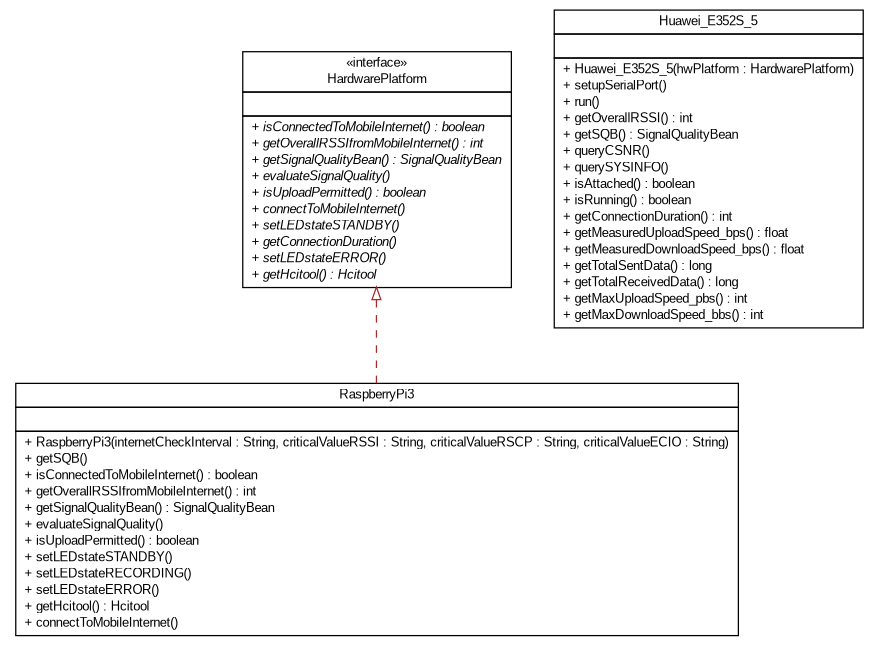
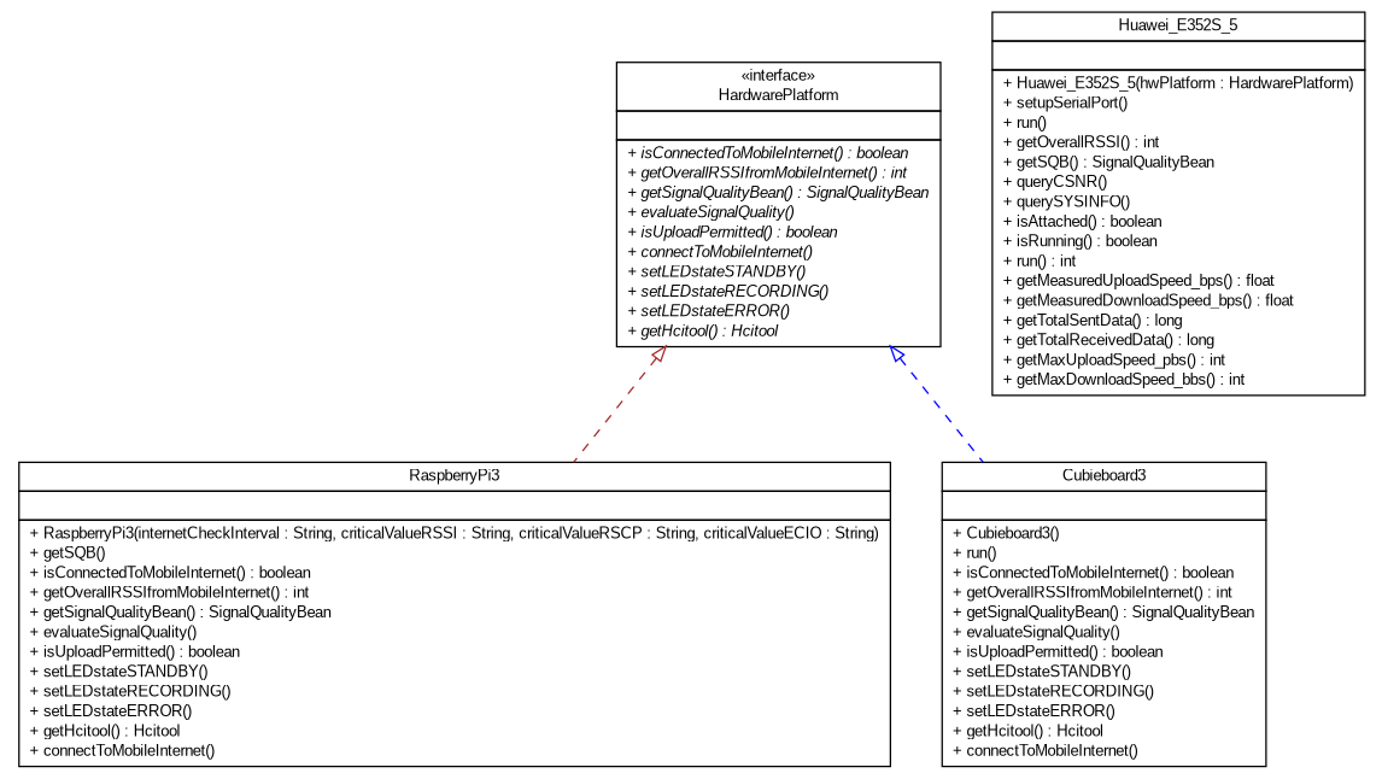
  digraph {
    nodesep=0.25
    ranksep=0.5
    node [fontcolor=black fontname=arial fontsize=10.0 shape=plaintext]
    edge [arrowtail=empty dir=back fontname=arial fontsize=10 headport=p labelfontname=arial labelfontsize=10 style=dashed tailport=p]
    n1 [label=<<table title="de.fhg.fit.biomos.sensorplatform.system.RaspberryPi3" border="0" cellborder="1" cellspacing="0" cellpadding="2" port="p" href="./RaspberryPi3.html"> 		<tr><td><table border="0" cellspacing="0" cellpadding="1"> <tr><td align="center" balign="center"> RaspberryPi3 </td></tr> 		</table></td></tr> 		<tr><td><table border="0" cellspacing="0" cellpadding="1"> <tr><td align="left" balign="left">  </td></tr> 		</table></td></tr> 		<tr><td><table border="0" cellspacing="0" cellpadding="1"> <tr><td align="left" balign="left"> + RaspberryPi3(internetCheckInterval : String, criticalValueRSSI : String, criticalValueRSCP : String, criticalValueECIO : String) </td></tr> <tr><td align="left" balign="left"> + getSQB() </td></tr> <tr><td align="left" balign="left"> + isConnectedToMobileInternet() : boolean </td></tr> <tr><td align="left" balign="left"> + getOverallRSSIfromMobileInternet() : int </td></tr> <tr><td align="left" balign="left"> + getSignalQualityBean() : SignalQualityBean </td></tr> <tr><td align="left" balign="left"> + evaluateSignalQuality() </td></tr> <tr><td align="left" balign="left"> + isUploadPermitted() : boolean </td></tr> <tr><td align="left" balign="left"> + setLEDstateSTANDBY() </td></tr> <tr><td align="left" balign="left"> + setLEDstateRECORDING() </td></tr> <tr><td align="left" balign="left"> + setLEDstateERROR() </td></tr> <tr><td align="left" balign="left"> + getHcitool() : Hcitool </td></tr> <tr><td align="left" balign="left"> + connectToMobileInternet() </td></tr> 		</table></td></tr> 		</table>>]
-   n2 [label=<<table title="de.fhg.fit.biomos.sensorplatform.system.Huawei_E352S_5" border="0" cellborder="1" cellspacing="0" cellpadding="2" port="p" href="./Huawei_E352S_5.html"> 		<tr><td><table border="0" cellspacing="0" cellpadding="1"> <tr><td align="center" balign="center"> Huawei_E352S_5 </td></tr> 		</table></td></tr> 		<tr><td><table border="0" cellspacing="0" cellpadding="1"> <tr><td align="left" balign="left">  </td></tr> 		</table></td></tr> 		<tr><td><table border="0" cellspacing="0" cellpadding="1"> <tr><td align="left" balign="left"> + Huawei_E352S_5(hwPlatform : HardwarePlatform) </td></tr> <tr><td align="left" balign="left"> + setupSerialPort() </td></tr> <tr><td align="left" balign="left"> + run() </td></tr> <tr><td align="left" balign="left"> + getOverallRSSI() : int </td></tr> <tr><td align="left" balign="left"> + getSQB() : SignalQualityBean </td></tr> <tr><td align="left" balign="left"> + queryCSNR() </td></tr> <tr><td align="left" balign="left"> + querySYSINFO() </td></tr> <tr><td align="left" balign="left"> + isAttached() : boolean </td></tr> <tr><td align="left" balign="left"> + isRunning() : boolean </td></tr> <tr><td align="left" balign="left"> + getConnectionDuration() : int </td></tr> <tr><td align="left" balign="left"> + getMeasuredUploadSpeed_bps() : float </td></tr> <tr><td align="left" balign="left"> + getMeasuredDownloadSpeed_bps() : float </td></tr> <tr><td align="left" balign="left"> + getTotalSentData() : long </td></tr> <tr><td align="left" balign="left"> + getTotalReceivedData() : long </td></tr> <tr><td align="left" balign="left"> + getMaxUploadSpeed_pbs() : int </td></tr> <tr><td align="left" balign="left"> + getMaxDownloadSpeed_bbs() : int </td></tr> 		</table></td></tr> 		</table>>]
-   n3 [label=<<table title="de.fhg.fit.biomos.sensorplatform.system.HardwarePlatform" border="0" cellborder="1" cellspacing="0" cellpadding="2" port="p" href="./HardwarePlatform.html"> 		<tr><td><table border="0" cellspacing="0" cellpadding="1"> <tr><td align="center" balign="center"> &#171;interface&#187; </td></tr> <tr><td align="center" balign="center"> HardwarePlatform </td></tr> 		</table></td></tr> 		<tr><td><table border="0" cellspacing="0" cellpadding="1"> <tr><td align="left" balign="left">  </td></tr> 		</table></td></tr> 		<tr><td><table border="0" cellspacing="0" cellpadding="1"> <tr><td align="left" balign="left"><font face="arial italic" point-size="10.0"> + isConnectedToMobileInternet() : boolean </font></td></tr> <tr><td align="left" balign="left"><font face="arial italic" point-size="10.0"> + getOverallRSSIfromMobileInternet() : int </font></td></tr> <tr><td align="left" balign="left"><font face="arial italic" point-size="10.0"> + getSignalQualityBean() : SignalQualityBean </font></td></tr> <tr><td align="left" balign="left"><font face="arial italic" point-size="10.0"> + evaluateSignalQuality() </font></td></tr> <tr><td align="left" balign="left"><font face="arial italic" point-size="10.0"> + isUploadPermitted() : boolean </font></td></tr> <tr><td align="left" balign="left"><font face="arial italic" point-size="10.0"> + connectToMobileInternet() </font></td></tr> <tr><td align="left" balign="left"><font face="arial italic" point-size="10.0"> + setLEDstateSTANDBY() </font></td></tr> <tr><td align="left" balign="left"><font face="arial italic" point-size="10.0"> + getConnectionDuration() </font></td></tr> <tr><td align="left" balign="left"><font face="arial italic" point-size="10.0"> + setLEDstateERROR() </font></td></tr> <tr><td align="left" balign="left"><font face="arial italic" point-size="10.0"> + getHcitool() : Hcitool </font></td></tr> 		</table></td></tr> 		</table>>]
+   n2 [label=<<table title="de.fhg.fit.biomos.sensorplatform.system.Huawei_E352S_5" border="0" cellborder="1" cellspacing="0" cellpadding="2" port="p" href="./Huawei_E352S_5.html"> 		<tr><td><table border="0" cellspacing="0" cellpadding="1"> <tr><td align="center" balign="center"> Huawei_E352S_5 </td></tr> 		</table></td></tr> 		<tr><td><table border="0" cellspacing="0" cellpadding="1"> <tr><td align="left" balign="left">  </td></tr> 		</table></td></tr> 		<tr><td><table border="0" cellspacing="0" cellpadding="1"> <tr><td align="left" balign="left"> + Huawei_E352S_5(hwPlatform : HardwarePlatform) </td></tr> <tr><td align="left" balign="left"> + setupSerialPort() </td></tr> <tr><td align="left" balign="left"> + run() </td></tr> <tr><td align="left" balign="left"> + getOverallRSSI() : int </td></tr> <tr><td align="left" balign="left"> + getSQB() : SignalQualityBean </td></tr> <tr><td align="left" balign="left"> + queryCSNR() </td></tr> <tr><td align="left" balign="left"> + querySYSINFO() </td></tr> <tr><td align="left" balign="left"> + isAttached() : boolean </td></tr> <tr><td align="left" balign="left"> + isRunning() : boolean </td></tr> <tr><td align="left" balign="left"> + run() : int </td></tr> <tr><td align="left" balign="left"> + getMeasuredUploadSpeed_bps() : float </td></tr> <tr><td align="left" balign="left"> + getMeasuredDownloadSpeed_bps() : float </td></tr> <tr><td align="left" balign="left"> + getTotalSentData() : long </td></tr> <tr><td align="left" balign="left"> + getTotalReceivedData() : long </td></tr> <tr><td align="left" balign="left"> + getMaxUploadSpeed_pbs() : int </td></tr> <tr><td align="left" balign="left"> + getMaxDownloadSpeed_bbs() : int </td></tr> 		</table></td></tr> 		</table>>]
+   n3 [label=<<table title="de.fhg.fit.biomos.sensorplatform.system.HardwarePlatform" border="0" cellborder="1" cellspacing="0" cellpadding="2" port="p" href="./HardwarePlatform.html"> 		<tr><td><table border="0" cellspacing="0" cellpadding="1"> <tr><td align="center" balign="center"> &#171;interface&#187; </td></tr> <tr><td align="center" balign="center"> HardwarePlatform </td></tr> 		</table></td></tr> 		<tr><td><table border="0" cellspacing="0" cellpadding="1"> <tr><td align="left" balign="left">  </td></tr> 		</table></td></tr> 		<tr><td><table border="0" cellspacing="0" cellpadding="1"> <tr><td align="left" balign="left"><font face="arial italic" point-size="10.0"> + isConnectedToMobileInternet() : boolean </font></td></tr> <tr><td align="left" balign="left"><font face="arial italic" point-size="10.0"> + getOverallRSSIfromMobileInternet() : int </font></td></tr> <tr><td align="left" balign="left"><font face="arial italic" point-size="10.0"> + getSignalQualityBean() : SignalQualityBean </font></td></tr> <tr><td align="left" balign="left"><font face="arial italic" point-size="10.0"> + evaluateSignalQuality() </font></td></tr> <tr><td align="left" balign="left"><font face="arial italic" point-size="10.0"> + isUploadPermitted() : boolean </font></td></tr> <tr><td align="left" balign="left"><font face="arial italic" point-size="10.0"> + connectToMobileInternet() </font></td></tr> <tr><td align="left" balign="left"><font face="arial italic" point-size="10.0"> + setLEDstateSTANDBY() </font></td></tr> <tr><td align="left" balign="left"><font face="arial italic" point-size="10.0"> + setLEDstateRECORDING() </font></td></tr> <tr><td align="left" balign="left"><font face="arial italic" point-size="10.0"> + setLEDstateERROR() </font></td></tr> <tr><td align="left" balign="left"><font face="arial italic" point-size="10.0"> + getHcitool() : Hcitool </font></td></tr> 		</table></td></tr> 		</table>>]
+   n4 [label=<<table title="de.fhg.fit.biomos.sensorplatform.system.Cubieboard3" border="0" cellborder="1" cellspacing="0" cellpadding="2" port="p" href="./Cubieboard3.html"> 		<tr><td><table border="0" cellspacing="0" cellpadding="1"> <tr><td align="center" balign="center"> Cubieboard3 </td></tr> 		</table></td></tr> 		<tr><td><table border="0" cellspacing="0" cellpadding="1"> <tr><td align="left" balign="left">  </td></tr> 		</table></td></tr> 		<tr><td><table border="0" cellspacing="0" cellpadding="1"> <tr><td align="left" balign="left"> + Cubieboard3() </td></tr> <tr><td align="left" balign="left"> + run() </td></tr> <tr><td align="left" balign="left"> + isConnectedToMobileInternet() : boolean </td></tr> <tr><td align="left" balign="left"> + getOverallRSSIfromMobileInternet() : int </td></tr> <tr><td align="left" balign="left"> + getSignalQualityBean() : SignalQualityBean </td></tr> <tr><td align="left" balign="left"> + evaluateSignalQuality() </td></tr> <tr><td align="left" balign="left"> + isUploadPermitted() : boolean </td></tr> <tr><td align="left" balign="left"> + setLEDstateSTANDBY() </td></tr> <tr><td align="left" balign="left"> + setLEDstateRECORDING() </td></tr> <tr><td align="left" balign="left"> + setLEDstateERROR() </td></tr> <tr><td align="left" balign="left"> + getHcitool() : Hcitool </td></tr> <tr><td align="left" balign="left"> + connectToMobileInternet() </td></tr> 		</table></td></tr> 		</table>>]
    n3 -> n1 [color=brown]
+   n3 -> n4 [color=blue]
  }
